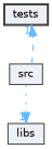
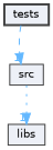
  digraph {
    compound=true
    node [color=grey25 fillcolor="#edf0f7" fontname=Helvetica fontsize=10 shape=box style=filled]
    edge [color=steelblue1 fontcolor=steelblue1 fontname=Helvetica fontsize=10 headlabel=1 labeldistance=1.5 labelfontname=Helvetica labelfontsize=10]
    n1 [height=0.2 label=tests style="filled,bold" width=0.4]
    n2 [height=0.2 label=src width=0.4]
    n3 [height=0.2 label=libs width=0.4]
-   n2 -> n1 [style=dashed]
+   n1 -> n2 [style=dashed]
    n2 -> n3 [style=dotted]
  }
